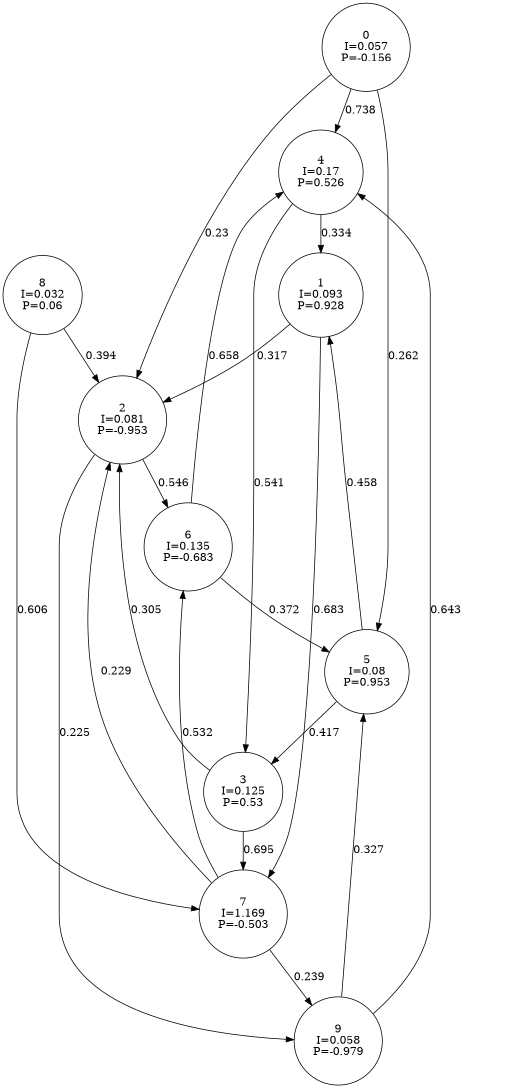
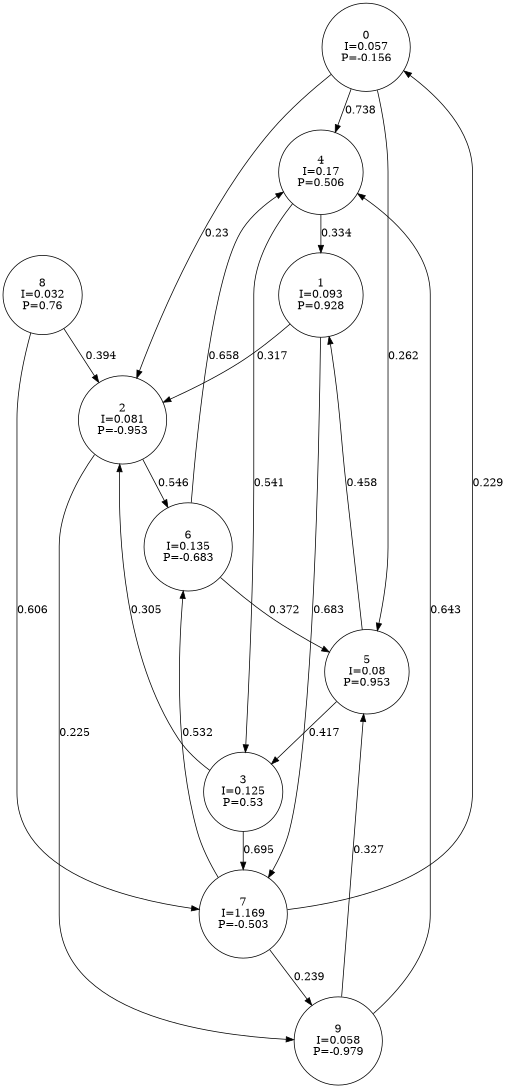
  digraph {
    node [shape=circle]
    n1 [label="0\nI=0.057\nP=-0.156"]
-   n2 [label="4\nI=0.17\nP=0.526"]
+   n2 [label="4\nI=0.17\nP=0.506"]
    n3 [label="5\nI=0.08\nP=0.953"]
    n4 [label="2\nI=0.081\nP=-0.953"]
    n5 [label="1\nI=0.093\nP=0.928"]
    n6 [label="3\nI=0.125\nP=0.53"]
    n7 [label="7\nI=1.169\nP=-0.503"]
    n8 [label="6\nI=0.135\nP=-0.683"]
    n9 [label="9\nI=0.058\nP=-0.979"]
-   n10 [label="8\nI=0.032\nP=0.06"]
+   n10 [label="8\nI=0.032\nP=0.76"]
    n1 -> n2 [label=0.738]
    n1 -> n3 [label=0.262]
    n1 -> n4 [label=0.23]
    n2 -> n5 [label=0.334]
    n2 -> n6 [label=0.541]
    n3 -> n5 [label=0.458]
    n3 -> n6 [label=0.417]
    n4 -> n8 [label=0.546]
    n4 -> n9 [label=0.225]
    n5 -> n4 [label=0.317]
    n5 -> n7 [label=0.683]
    n6 -> n4 [label=0.305]
    n6 -> n7 [label=0.695]
-   n7 -> n4 [label=0.229]
+   n7 -> n1 [label=0.229]
    n7 -> n8 [label=0.532]
    n7 -> n9 [label=0.239]
    n8 -> n2 [label=0.658]
    n8 -> n3 [label=0.372]
    n9 -> n2 [label=0.643]
    n9 -> n3 [label=0.327]
    n10 -> n4 [label=0.394]
    n10 -> n7 [label=0.606]
  }
